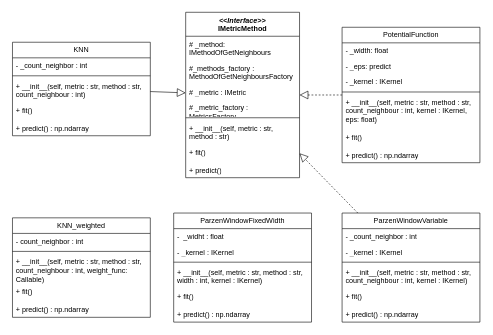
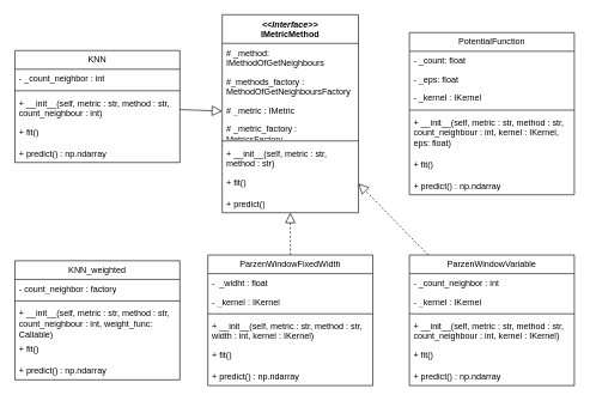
  <mxCell id="0" />
  <mxCell id="1" parent="0" />
  <mxCell id="2" value="KNN" style="swimlane;fontStyle=0;childLayout=stackLayout;horizontal=1;startSize=26;fillColor=none;horizontalStack=0;resizeParent=1;resizeParentMax=0;resizeLast=0;collapsible=1;marginBottom=0;whiteSpace=wrap;html=1;" vertex="1" parent="1"><mxGeometry x="20" y="70" width="230" height="156" as="geometry" /></mxCell>
  <mxCell id="3" value="- _count_neighbor : int" style="text;strokeColor=none;fillColor=none;align=left;verticalAlign=top;spacingLeft=4;spacingRight=4;overflow=hidden;rotatable=0;points=[[0,0.5],[1,0.5]];portConstraint=eastwest;whiteSpace=wrap;html=1;" vertex="1" parent="2"><mxGeometry y="26" width="230" height="26" as="geometry" /></mxCell>
  <mxCell id="4" value="" style="line;strokeWidth=1;fillColor=none;align=left;verticalAlign=middle;spacingTop=-1;spacingLeft=3;spacingRight=3;rotatable=0;labelPosition=right;points=[];portConstraint=eastwest;strokeColor=inherit;" vertex="1" parent="2"><mxGeometry y="52" width="230" height="8" as="geometry" /></mxCell>
  <mxCell id="5" value="+ __init__(self, metric : str, method : str, count_neighbour : int)" style="text;strokeColor=none;fillColor=none;align=left;verticalAlign=top;spacingLeft=4;spacingRight=4;overflow=hidden;rotatable=0;points=[[0,0.5],[1,0.5]];portConstraint=eastwest;whiteSpace=wrap;html=1;" vertex="1" parent="2"><mxGeometry y="60" width="230" height="40" as="geometry" /></mxCell>
  <mxCell id="6" value="+ fit()" style="text;strokeColor=none;fillColor=none;align=left;verticalAlign=top;spacingLeft=4;spacingRight=4;overflow=hidden;rotatable=0;points=[[0,0.5],[1,0.5]];portConstraint=eastwest;whiteSpace=wrap;html=1;" vertex="1" parent="2"><mxGeometry y="100" width="230" height="30" as="geometry" /></mxCell>
  <mxCell id="7" value="+ predict() : np.ndarray" style="text;strokeColor=none;fillColor=none;align=left;verticalAlign=top;spacingLeft=4;spacingRight=4;overflow=hidden;rotatable=0;points=[[0,0.5],[1,0.5]];portConstraint=eastwest;whiteSpace=wrap;html=1;" vertex="1" parent="2"><mxGeometry y="130" width="230" height="26" as="geometry" /></mxCell>
  <mxCell id="8" value="&lt;i&gt;&amp;lt;&amp;lt;Interface&amp;gt;&amp;gt;&lt;/i&gt;&lt;br&gt;&lt;b&gt;IMetricMethod&lt;/b&gt;" style="swimlane;fontStyle=1;align=center;verticalAlign=top;childLayout=stackLayout;horizontal=1;startSize=40;horizontalStack=0;resizeParent=1;resizeParentMax=0;resizeLast=0;collapsible=1;marginBottom=0;whiteSpace=wrap;html=1;" vertex="1" parent="1"><mxGeometry x="309" y="20" width="190" height="276" as="geometry"><mxRectangle x="540" y="160" width="120" height="40" as="alternateBounds" /></mxGeometry></mxCell>
  <mxCell id="9" value="# _method: IMethodOfGetNeighbours" style="text;strokeColor=none;fillColor=none;align=left;verticalAlign=top;spacingLeft=4;spacingRight=4;overflow=hidden;rotatable=0;points=[[0,0.5],[1,0.5]];portConstraint=eastwest;whiteSpace=wrap;html=1;" vertex="1" parent="8"><mxGeometry y="40" width="190" height="40" as="geometry" /></mxCell>
  <mxCell id="10" value="#_methods_factory : MethodOfGetNeighboursFactory" style="text;strokeColor=none;fillColor=none;align=left;verticalAlign=top;spacingLeft=4;spacingRight=4;overflow=hidden;rotatable=0;points=[[0,0.5],[1,0.5]];portConstraint=eastwest;whiteSpace=wrap;html=1;" vertex="1" parent="8"><mxGeometry y="80" width="190" height="40" as="geometry" /></mxCell>
  <mxCell id="11" value="# _metric : IMetric" style="text;strokeColor=none;fillColor=none;align=left;verticalAlign=top;spacingLeft=4;spacingRight=4;overflow=hidden;rotatable=0;points=[[0,0.5],[1,0.5]];portConstraint=eastwest;whiteSpace=wrap;html=1;" vertex="1" parent="8"><mxGeometry y="120" width="190" height="26" as="geometry" /></mxCell>
  <mxCell id="12" value="# _metric_factory : MetricsFactory" style="text;strokeColor=none;fillColor=none;align=left;verticalAlign=top;spacingLeft=4;spacingRight=4;overflow=hidden;rotatable=0;points=[[0,0.5],[1,0.5]];portConstraint=eastwest;whiteSpace=wrap;html=1;" vertex="1" parent="8"><mxGeometry y="146" width="190" height="26" as="geometry" /></mxCell>
  <mxCell id="13" value="" style="line;strokeWidth=1;fillColor=none;align=left;verticalAlign=middle;spacingTop=-1;spacingLeft=3;spacingRight=3;rotatable=0;labelPosition=right;points=[];portConstraint=eastwest;strokeColor=inherit;" vertex="1" parent="8"><mxGeometry y="172" width="190" height="8" as="geometry" /></mxCell>
  <mxCell id="14" value="+ __init__(self, metric : str, method : str)" style="text;strokeColor=none;fillColor=none;align=left;verticalAlign=top;spacingLeft=4;spacingRight=4;overflow=hidden;rotatable=0;points=[[0,0.5],[1,0.5]];portConstraint=eastwest;whiteSpace=wrap;html=1;" vertex="1" parent="8"><mxGeometry y="180" width="190" height="40" as="geometry" /></mxCell>
  <mxCell id="15" value="+ fit()" style="text;strokeColor=none;fillColor=none;align=left;verticalAlign=top;spacingLeft=4;spacingRight=4;overflow=hidden;rotatable=0;points=[[0,0.5],[1,0.5]];portConstraint=eastwest;whiteSpace=wrap;html=1;" vertex="1" parent="8"><mxGeometry y="220" width="190" height="30" as="geometry" /></mxCell>
  <mxCell id="16" value="+ predict()" style="text;strokeColor=none;fillColor=none;align=left;verticalAlign=top;spacingLeft=4;spacingRight=4;overflow=hidden;rotatable=0;points=[[0,0.5],[1,0.5]];portConstraint=eastwest;whiteSpace=wrap;html=1;" vertex="1" parent="8"><mxGeometry y="250" width="190" height="26" as="geometry" /></mxCell>
  <mxCell id="17" value="KNN_weighted" style="swimlane;fontStyle=0;childLayout=stackLayout;horizontal=1;startSize=26;fillColor=none;horizontalStack=0;resizeParent=1;resizeParentMax=0;resizeLast=0;collapsible=1;marginBottom=0;whiteSpace=wrap;html=1;" vertex="1" parent="1"><mxGeometry x="20" y="363" width="230" height="166" as="geometry" /></mxCell>
- <mxCell id="18" value="- count_neighbor : int" style="text;strokeColor=none;fillColor=none;align=left;verticalAlign=top;spacingLeft=4;spacingRight=4;overflow=hidden;rotatable=0;points=[[0,0.5],[1,0.5]];portConstraint=eastwest;whiteSpace=wrap;html=1;" vertex="1" parent="17"><mxGeometry y="26" width="230" height="26" as="geometry" /></mxCell>
+ <mxCell id="18" value="- count_neighbor : factory" style="text;strokeColor=none;fillColor=none;align=left;verticalAlign=top;spacingLeft=4;spacingRight=4;overflow=hidden;rotatable=0;points=[[0,0.5],[1,0.5]];portConstraint=eastwest;whiteSpace=wrap;html=1;" vertex="1" parent="17"><mxGeometry y="26" width="230" height="26" as="geometry" /></mxCell>
  <mxCell id="19" value="" style="line;strokeWidth=1;fillColor=none;align=left;verticalAlign=middle;spacingTop=-1;spacingLeft=3;spacingRight=3;rotatable=0;labelPosition=right;points=[];portConstraint=eastwest;strokeColor=inherit;" vertex="1" parent="17"><mxGeometry y="52" width="230" height="8" as="geometry" /></mxCell>
  <mxCell id="20" value="+ __init__(self, metric : str, method : str, count_neighbour : int, weight_func: Callable)" style="text;strokeColor=none;fillColor=none;align=left;verticalAlign=top;spacingLeft=4;spacingRight=4;overflow=hidden;rotatable=0;points=[[0,0.5],[1,0.5]];portConstraint=eastwest;whiteSpace=wrap;html=1;" vertex="1" parent="17"><mxGeometry y="60" width="230" height="50" as="geometry" /></mxCell>
  <mxCell id="21" value="+ fit()" style="text;strokeColor=none;fillColor=none;align=left;verticalAlign=top;spacingLeft=4;spacingRight=4;overflow=hidden;rotatable=0;points=[[0,0.5],[1,0.5]];portConstraint=eastwest;whiteSpace=wrap;html=1;" vertex="1" parent="17"><mxGeometry y="110" width="230" height="30" as="geometry" /></mxCell>
  <mxCell id="22" value="+ predict() : np.ndarray" style="text;strokeColor=none;fillColor=none;align=left;verticalAlign=top;spacingLeft=4;spacingRight=4;overflow=hidden;rotatable=0;points=[[0,0.5],[1,0.5]];portConstraint=eastwest;whiteSpace=wrap;html=1;" vertex="1" parent="17"><mxGeometry y="140" width="230" height="26" as="geometry" /></mxCell>
  <mxCell id="23" value="ParzenWindowFixedWidth" style="swimlane;fontStyle=0;childLayout=stackLayout;horizontal=1;startSize=26;fillColor=none;horizontalStack=0;resizeParent=1;resizeParentMax=0;resizeLast=0;collapsible=1;marginBottom=0;whiteSpace=wrap;html=1;" vertex="1" parent="1"><mxGeometry x="289" y="355" width="230" height="182" as="geometry" /></mxCell>
  <mxCell id="24" value="-&amp;nbsp; _widht : float" style="text;strokeColor=none;fillColor=none;align=left;verticalAlign=top;spacingLeft=4;spacingRight=4;overflow=hidden;rotatable=0;points=[[0,0.5],[1,0.5]];portConstraint=eastwest;whiteSpace=wrap;html=1;" vertex="1" parent="23"><mxGeometry y="26" width="230" height="26" as="geometry" /></mxCell>
  <mxCell id="25" value="- _kernel : IKernel" style="text;strokeColor=none;fillColor=none;align=left;verticalAlign=top;spacingLeft=4;spacingRight=4;overflow=hidden;rotatable=0;points=[[0,0.5],[1,0.5]];portConstraint=eastwest;whiteSpace=wrap;html=1;" vertex="1" parent="23"><mxGeometry y="52" width="230" height="26" as="geometry" /></mxCell>
  <mxCell id="26" value="" style="line;strokeWidth=1;fillColor=none;align=left;verticalAlign=middle;spacingTop=-1;spacingLeft=3;spacingRight=3;rotatable=0;labelPosition=right;points=[];portConstraint=eastwest;strokeColor=inherit;" vertex="1" parent="23"><mxGeometry y="78" width="230" height="8" as="geometry" /></mxCell>
  <mxCell id="27" value="+ __init__(self, metric : str, method : str, width : int, kernel : IKernel)" style="text;strokeColor=none;fillColor=none;align=left;verticalAlign=top;spacingLeft=4;spacingRight=4;overflow=hidden;rotatable=0;points=[[0,0.5],[1,0.5]];portConstraint=eastwest;whiteSpace=wrap;html=1;" vertex="1" parent="23"><mxGeometry y="86" width="230" height="40" as="geometry" /></mxCell>
  <mxCell id="28" value="+ fit()" style="text;strokeColor=none;fillColor=none;align=left;verticalAlign=top;spacingLeft=4;spacingRight=4;overflow=hidden;rotatable=0;points=[[0,0.5],[1,0.5]];portConstraint=eastwest;whiteSpace=wrap;html=1;" vertex="1" parent="23"><mxGeometry y="126" width="230" height="30" as="geometry" /></mxCell>
  <mxCell id="29" value="+ predict() : np.ndarray" style="text;strokeColor=none;fillColor=none;align=left;verticalAlign=top;spacingLeft=4;spacingRight=4;overflow=hidden;rotatable=0;points=[[0,0.5],[1,0.5]];portConstraint=eastwest;whiteSpace=wrap;html=1;" vertex="1" parent="23"><mxGeometry y="156" width="230" height="26" as="geometry" /></mxCell>
  <mxCell id="30" value="ParzenWindowVariable" style="swimlane;fontStyle=0;childLayout=stackLayout;horizontal=1;startSize=26;fillColor=none;horizontalStack=0;resizeParent=1;resizeParentMax=0;resizeLast=0;collapsible=1;marginBottom=0;whiteSpace=wrap;html=1;" vertex="1" parent="1"><mxGeometry x="570" y="355" width="230" height="182" as="geometry" /></mxCell>
  <mxCell id="31" value="- _count_neighbor : int" style="text;strokeColor=none;fillColor=none;align=left;verticalAlign=top;spacingLeft=4;spacingRight=4;overflow=hidden;rotatable=0;points=[[0,0.5],[1,0.5]];portConstraint=eastwest;whiteSpace=wrap;html=1;" vertex="1" parent="30"><mxGeometry y="26" width="230" height="26" as="geometry" /></mxCell>
  <mxCell id="32" value="- _kernel : IKernel" style="text;strokeColor=none;fillColor=none;align=left;verticalAlign=top;spacingLeft=4;spacingRight=4;overflow=hidden;rotatable=0;points=[[0,0.5],[1,0.5]];portConstraint=eastwest;whiteSpace=wrap;html=1;" vertex="1" parent="30"><mxGeometry y="52" width="230" height="26" as="geometry" /></mxCell>
  <mxCell id="33" value="" style="line;strokeWidth=1;fillColor=none;align=left;verticalAlign=middle;spacingTop=-1;spacingLeft=3;spacingRight=3;rotatable=0;labelPosition=right;points=[];portConstraint=eastwest;strokeColor=inherit;" vertex="1" parent="30"><mxGeometry y="78" width="230" height="8" as="geometry" /></mxCell>
  <mxCell id="34" value="+ __init__(self, metric : str, method : str, count_neighbour : int, kernel : IKernel)" style="text;strokeColor=none;fillColor=none;align=left;verticalAlign=top;spacingLeft=4;spacingRight=4;overflow=hidden;rotatable=0;points=[[0,0.5],[1,0.5]];portConstraint=eastwest;whiteSpace=wrap;html=1;" vertex="1" parent="30"><mxGeometry y="86" width="230" height="40" as="geometry" /></mxCell>
  <mxCell id="35" value="+ fit()" style="text;strokeColor=none;fillColor=none;align=left;verticalAlign=top;spacingLeft=4;spacingRight=4;overflow=hidden;rotatable=0;points=[[0,0.5],[1,0.5]];portConstraint=eastwest;whiteSpace=wrap;html=1;" vertex="1" parent="30"><mxGeometry y="126" width="230" height="30" as="geometry" /></mxCell>
  <mxCell id="36" value="+ predict() : np.ndarray" style="text;strokeColor=none;fillColor=none;align=left;verticalAlign=top;spacingLeft=4;spacingRight=4;overflow=hidden;rotatable=0;points=[[0,0.5],[1,0.5]];portConstraint=eastwest;whiteSpace=wrap;html=1;" vertex="1" parent="30"><mxGeometry y="156" width="230" height="26" as="geometry" /></mxCell>
  <mxCell id="37" value="PotentialFunction" style="swimlane;fontStyle=0;childLayout=stackLayout;horizontal=1;startSize=26;fillColor=none;horizontalStack=0;resizeParent=1;resizeParentMax=0;resizeLast=0;collapsible=1;marginBottom=0;whiteSpace=wrap;html=1;" vertex="1" parent="1"><mxGeometry x="570" y="45" width="230" height="226" as="geometry" /></mxCell>
- <mxCell id="38" value="- _width: float" style="text;strokeColor=none;fillColor=none;align=left;verticalAlign=top;spacingLeft=4;spacingRight=4;overflow=hidden;rotatable=0;points=[[0,0.5],[1,0.5]];portConstraint=eastwest;whiteSpace=wrap;html=1;" vertex="1" parent="37"><mxGeometry y="26" width="230" height="26" as="geometry" /></mxCell>
- <mxCell id="39" value="- _eps: predict" style="text;strokeColor=none;fillColor=none;align=left;verticalAlign=top;spacingLeft=4;spacingRight=4;overflow=hidden;rotatable=0;points=[[0,0.5],[1,0.5]];portConstraint=eastwest;whiteSpace=wrap;html=1;" vertex="1" parent="37"><mxGeometry y="52" width="230" height="26" as="geometry" /></mxCell>
+ <mxCell id="38" value="- _count: float" style="text;strokeColor=none;fillColor=none;align=left;verticalAlign=top;spacingLeft=4;spacingRight=4;overflow=hidden;rotatable=0;points=[[0,0.5],[1,0.5]];portConstraint=eastwest;whiteSpace=wrap;html=1;" vertex="1" parent="37"><mxGeometry y="26" width="230" height="26" as="geometry" /></mxCell>
+ <mxCell id="39" value="- _eps: float" style="text;strokeColor=none;fillColor=none;align=left;verticalAlign=top;spacingLeft=4;spacingRight=4;overflow=hidden;rotatable=0;points=[[0,0.5],[1,0.5]];portConstraint=eastwest;whiteSpace=wrap;html=1;" vertex="1" parent="37"><mxGeometry y="52" width="230" height="26" as="geometry" /></mxCell>
  <mxCell id="40" value="- _kernel : IKernel" style="text;strokeColor=none;fillColor=none;align=left;verticalAlign=top;spacingLeft=4;spacingRight=4;overflow=hidden;rotatable=0;points=[[0,0.5],[1,0.5]];portConstraint=eastwest;whiteSpace=wrap;html=1;" vertex="1" parent="37"><mxGeometry y="78" width="230" height="26" as="geometry" /></mxCell>
  <mxCell id="41" value="" style="line;strokeWidth=1;fillColor=none;align=left;verticalAlign=middle;spacingTop=-1;spacingLeft=3;spacingRight=3;rotatable=0;labelPosition=right;points=[];portConstraint=eastwest;strokeColor=inherit;" vertex="1" parent="37"><mxGeometry y="104" width="230" height="8" as="geometry" /></mxCell>
  <mxCell id="42" value="+ __init__(self, metric : str, method : str, count_neighbour : int, kernel : IKernel, eps: float)" style="text;strokeColor=none;fillColor=none;align=left;verticalAlign=top;spacingLeft=4;spacingRight=4;overflow=hidden;rotatable=0;points=[[0,0.5],[1,0.5]];portConstraint=eastwest;whiteSpace=wrap;html=1;" vertex="1" parent="37"><mxGeometry y="112" width="230" height="58" as="geometry" /></mxCell>
  <mxCell id="43" value="+ fit()" style="text;strokeColor=none;fillColor=none;align=left;verticalAlign=top;spacingLeft=4;spacingRight=4;overflow=hidden;rotatable=0;points=[[0,0.5],[1,0.5]];portConstraint=eastwest;whiteSpace=wrap;html=1;" vertex="1" parent="37"><mxGeometry y="170" width="230" height="30" as="geometry" /></mxCell>
  <mxCell id="44" value="+ predict() : np.ndarray" style="text;strokeColor=none;fillColor=none;align=left;verticalAlign=top;spacingLeft=4;spacingRight=4;overflow=hidden;rotatable=0;points=[[0,0.5],[1,0.5]];portConstraint=eastwest;whiteSpace=wrap;html=1;" vertex="1" parent="37"><mxGeometry y="200" width="230" height="26" as="geometry" /></mxCell>
+ <mxCell id="45" value="" style="endArrow=block;dashed=1;endFill=0;endSize=12;html=1;rounded=0;" edge="1" parent="1" source="23" target="8"><mxGeometry width="160" relative="1" as="geometry"><mxPoint x="490" y="370" as="sourcePoint" /><mxPoint x="650" y="370" as="targetPoint" /></mxGeometry></mxCell>
  <mxCell id="46" value="" style="endArrow=block;dashed=1;endFill=0;endSize=12;html=1;rounded=0;" edge="1" parent="1" source="30" target="8"><mxGeometry width="160" relative="1" as="geometry"><mxPoint x="610" y="370" as="sourcePoint" /><mxPoint x="650" y="370" as="targetPoint" /></mxGeometry></mxCell>
- <mxCell id="47" value="" style="endArrow=block;dashed=1;endFill=0;endSize=12;html=1;rounded=0;" edge="1" parent="1" source="37" target="8"><mxGeometry width="160" relative="1" as="geometry"><mxPoint x="490" y="370" as="sourcePoint" /><mxPoint x="650" y="370" as="targetPoint" /></mxGeometry></mxCell>
  <mxCell id="48" value="" style="endArrow=block;dashed=0;endFill=0;endSize=12;html=1;rounded=0;" edge="1" parent="1" source="2" target="8"><mxGeometry width="160" relative="1" as="geometry"><mxPoint x="490" y="370" as="sourcePoint" /><mxPoint x="650" y="370" as="targetPoint" /></mxGeometry></mxCell>
